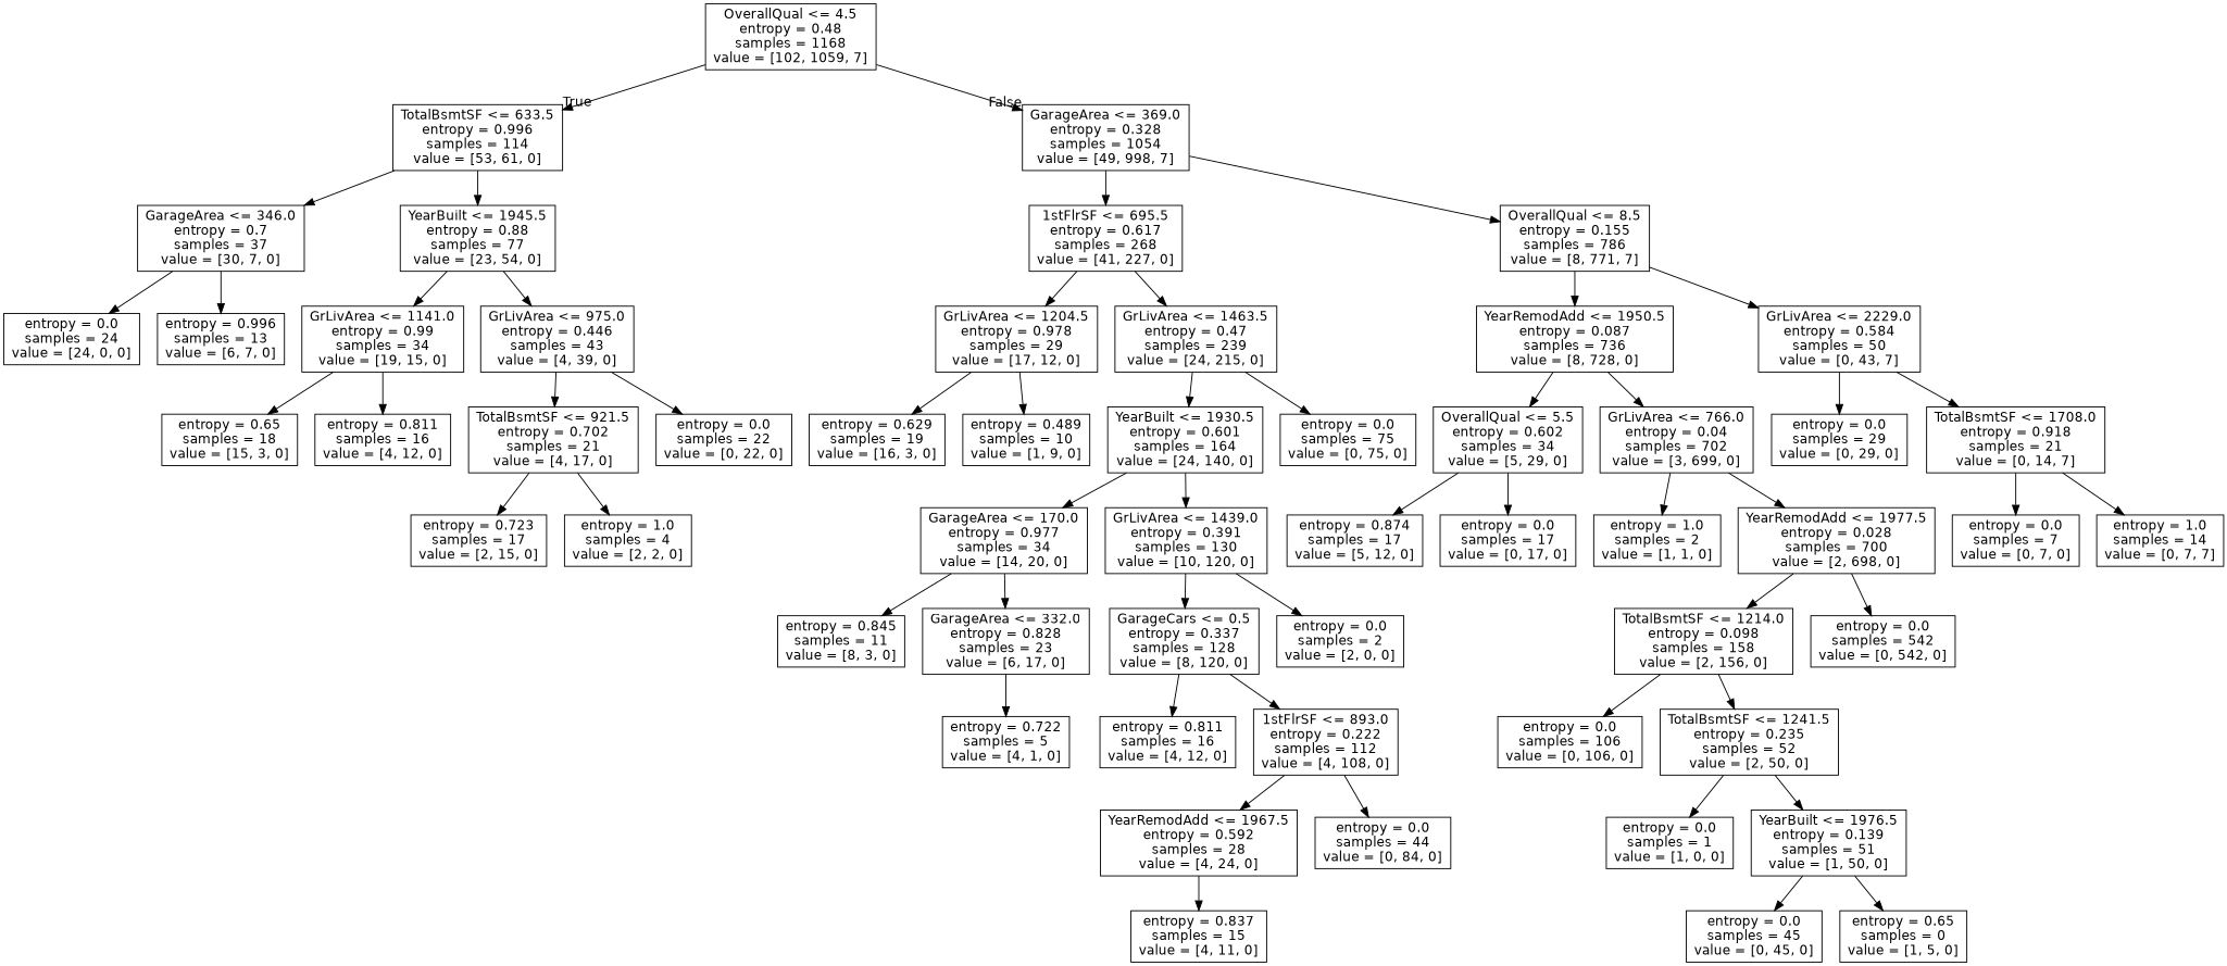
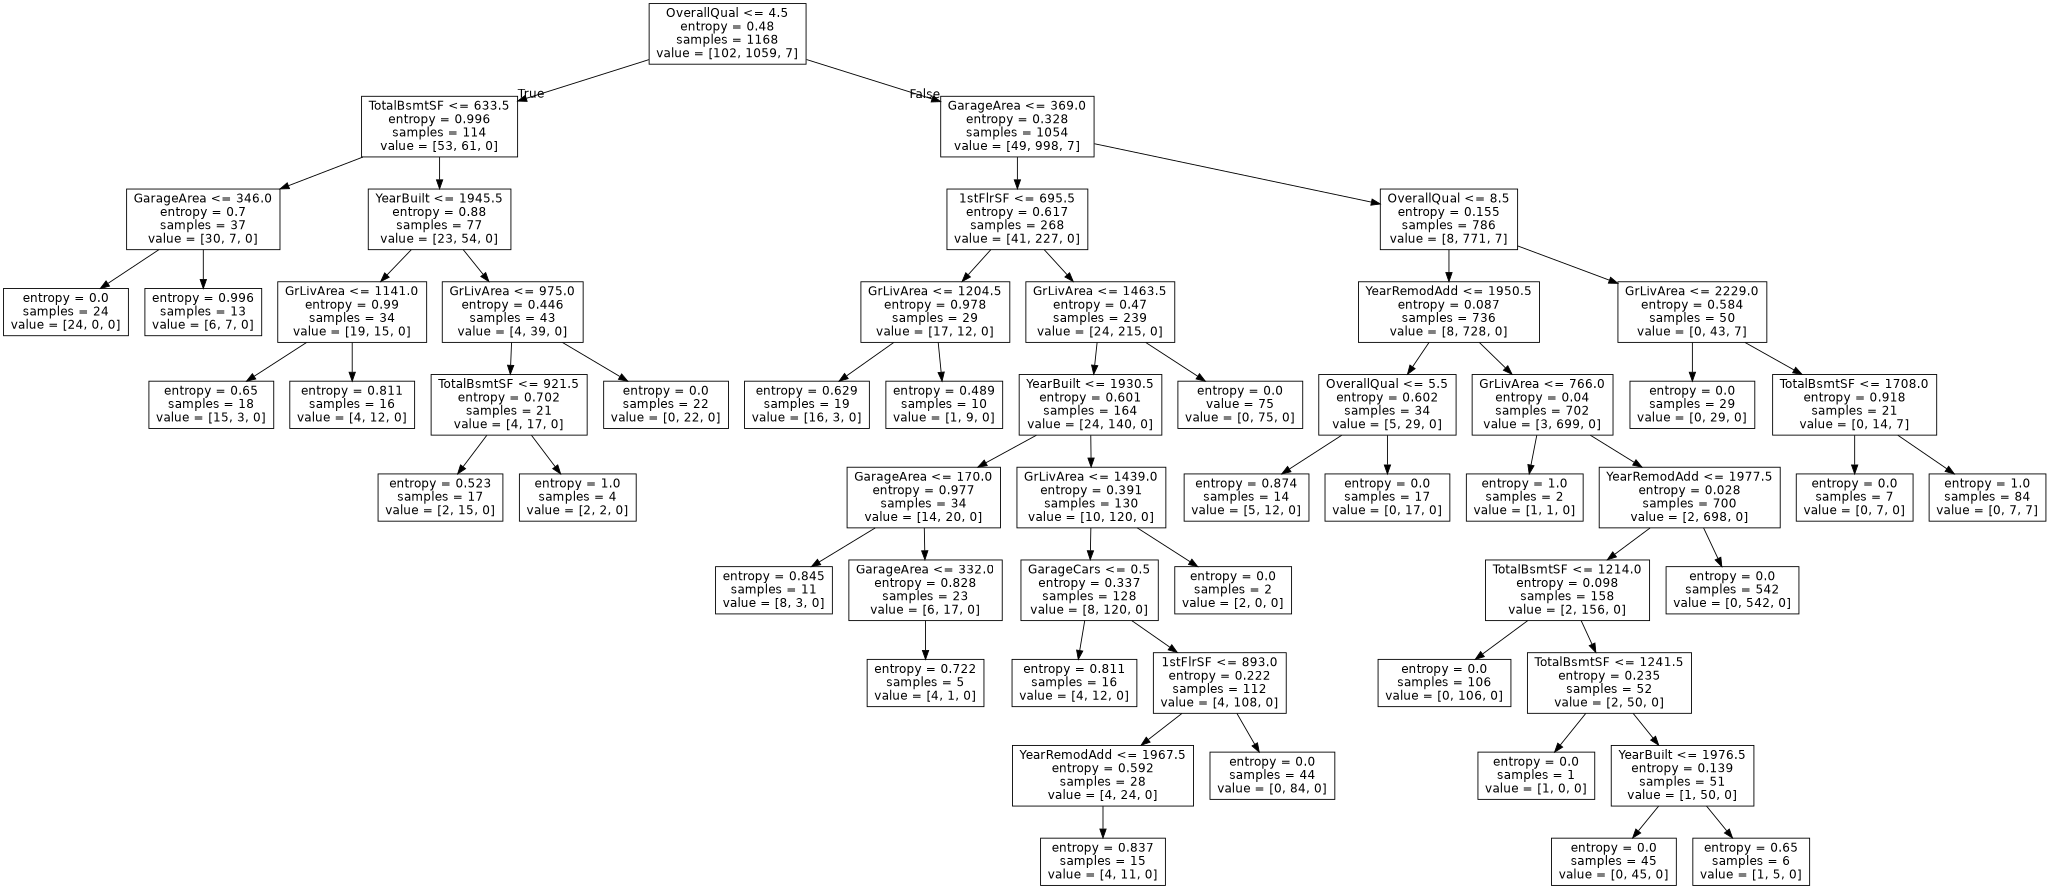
  digraph {
    node [fontname=helvetica shape=box]
    edge [fontname=helvetica]
    n1 [label="OverallQual <= 4.5\nentropy = 0.48\nsamples = 1168\nvalue = [102, 1059, 7]"]
    n2 [label="TotalBsmtSF <= 633.5\nentropy = 0.996\nsamples = 114\nvalue = [53, 61, 0]"]
    n3 [label="GarageArea <= 369.0\nentropy = 0.328\nsamples = 1054\nvalue = [49, 998, 7]"]
    n4 [label="GarageArea <= 346.0\nentropy = 0.7\nsamples = 37\nvalue = [30, 7, 0]"]
    n5 [label="YearBuilt <= 1945.5\nentropy = 0.88\nsamples = 77\nvalue = [23, 54, 0]"]
    n6 [label="1stFlrSF <= 695.5\nentropy = 0.617\nsamples = 268\nvalue = [41, 227, 0]"]
    n7 [label="OverallQual <= 8.5\nentropy = 0.155\nsamples = 786\nvalue = [8, 771, 7]"]
    n8 [label="entropy = 0.0\nsamples = 24\nvalue = [24, 0, 0]"]
    n9 [label="entropy = 0.996\nsamples = 13\nvalue = [6, 7, 0]"]
    n10 [label="GrLivArea <= 1141.0\nentropy = 0.99\nsamples = 34\nvalue = [19, 15, 0]"]
    n11 [label="GrLivArea <= 975.0\nentropy = 0.446\nsamples = 43\nvalue = [4, 39, 0]"]
    n12 [label="entropy = 0.65\nsamples = 18\nvalue = [15, 3, 0]"]
    n13 [label="entropy = 0.811\nsamples = 16\nvalue = [4, 12, 0]"]
    n14 [label="TotalBsmtSF <= 921.5\nentropy = 0.702\nsamples = 21\nvalue = [4, 17, 0]"]
    n15 [label="entropy = 0.0\nsamples = 22\nvalue = [0, 22, 0]"]
-   n16 [label="entropy = 0.723\nsamples = 17\nvalue = [2, 15, 0]"]
+   n16 [label="entropy = 0.523\nsamples = 17\nvalue = [2, 15, 0]"]
    n17 [label="entropy = 1.0\nsamples = 4\nvalue = [2, 2, 0]"]
    n18 [label="GrLivArea <= 1204.5\nentropy = 0.978\nsamples = 29\nvalue = [17, 12, 0]"]
    n19 [label="GrLivArea <= 1463.5\nentropy = 0.47\nsamples = 239\nvalue = [24, 215, 0]"]
    n20 [label="YearRemodAdd <= 1950.5\nentropy = 0.087\nsamples = 736\nvalue = [8, 728, 0]"]
    n21 [label="GrLivArea <= 2229.0\nentropy = 0.584\nsamples = 50\nvalue = [0, 43, 7]"]
    n22 [label="entropy = 0.629\nsamples = 19\nvalue = [16, 3, 0]"]
    n23 [label="entropy = 0.489\nsamples = 10\nvalue = [1, 9, 0]"]
    n24 [label="YearBuilt <= 1930.5\nentropy = 0.601\nsamples = 164\nvalue = [24, 140, 0]"]
-   n25 [label="entropy = 0.0\nsamples = 75\nvalue = [0, 75, 0]"]
+   n25 [label="entropy = 0.0\nvalue = 75\nvalue = [0, 75, 0]"]
    n26 [label="GarageArea <= 170.0\nentropy = 0.977\nsamples = 34\nvalue = [14, 20, 0]"]
    n27 [label="GrLivArea <= 1439.0\nentropy = 0.391\nsamples = 130\nvalue = [10, 120, 0]"]
    n28 [label="entropy = 0.845\nsamples = 11\nvalue = [8, 3, 0]"]
    n29 [label="GarageArea <= 332.0\nentropy = 0.828\nsamples = 23\nvalue = [6, 17, 0]"]
    n30 [label="GarageCars <= 0.5\nentropy = 0.337\nsamples = 128\nvalue = [8, 120, 0]"]
    n31 [label="entropy = 0.0\nsamples = 2\nvalue = [2, 0, 0]"]
    n32 [label="entropy = 0.722\nsamples = 5\nvalue = [4, 1, 0]"]
    n33 [label="entropy = 0.811\nsamples = 16\nvalue = [4, 12, 0]"]
    n34 [label="1stFlrSF <= 893.0\nentropy = 0.222\nsamples = 112\nvalue = [4, 108, 0]"]
    n35 [label="YearRemodAdd <= 1967.5\nentropy = 0.592\nsamples = 28\nvalue = [4, 24, 0]"]
    n36 [label="entropy = 0.0\nsamples = 44\nvalue = [0, 84, 0]"]
    n37 [label="entropy = 0.837\nsamples = 15\nvalue = [4, 11, 0]"]
    n38 [label="OverallQual <= 5.5\nentropy = 0.602\nsamples = 34\nvalue = [5, 29, 0]"]
    n39 [label="GrLivArea <= 766.0\nentropy = 0.04\nsamples = 702\nvalue = [3, 699, 0]"]
    n40 [label="entropy = 0.0\nsamples = 29\nvalue = [0, 29, 0]"]
    n41 [label="TotalBsmtSF <= 1708.0\nentropy = 0.918\nsamples = 21\nvalue = [0, 14, 7]"]
-   n42 [label="entropy = 0.874\nsamples = 17\nvalue = [5, 12, 0]"]
+   n42 [label="entropy = 0.874\nsamples = 14\nvalue = [5, 12, 0]"]
    n43 [label="entropy = 0.0\nsamples = 17\nvalue = [0, 17, 0]"]
    n44 [label="entropy = 1.0\nsamples = 2\nvalue = [1, 1, 0]"]
    n45 [label="YearRemodAdd <= 1977.5\nentropy = 0.028\nsamples = 700\nvalue = [2, 698, 0]"]
    n46 [label="TotalBsmtSF <= 1214.0\nentropy = 0.098\nsamples = 158\nvalue = [2, 156, 0]"]
    n47 [label="entropy = 0.0\nsamples = 542\nvalue = [0, 542, 0]"]
    n48 [label="entropy = 0.0\nsamples = 106\nvalue = [0, 106, 0]"]
    n49 [label="TotalBsmtSF <= 1241.5\nentropy = 0.235\nsamples = 52\nvalue = [2, 50, 0]"]
    n50 [label="entropy = 0.0\nsamples = 1\nvalue = [1, 0, 0]"]
    n51 [label="YearBuilt <= 1976.5\nentropy = 0.139\nsamples = 51\nvalue = [1, 50, 0]"]
    n52 [label="entropy = 0.0\nsamples = 45\nvalue = [0, 45, 0]"]
-   n53 [label="entropy = 0.65\nsamples = 0\nvalue = [1, 5, 0]"]
+   n53 [label="entropy = 0.65\nsamples = 6\nvalue = [1, 5, 0]"]
    n54 [label="entropy = 0.0\nsamples = 7\nvalue = [0, 7, 0]"]
-   n55 [label="entropy = 1.0\nsamples = 14\nvalue = [0, 7, 7]"]
+   n55 [label="entropy = 1.0\nsamples = 84\nvalue = [0, 7, 7]"]
    n1 -> n2 [headlabel=True labelangle=45 labeldistance=2.5]
    n1 -> n3 [headlabel=False labelangle=-45 labeldistance=2.5]
    n2 -> n4
    n2 -> n5
    n3 -> n6
    n3 -> n7
    n4 -> n8
    n4 -> n9
    n5 -> n10
    n5 -> n11
    n6 -> n18
    n6 -> n19
    n7 -> n20
    n7 -> n21
    n10 -> n12
    n10 -> n13
    n11 -> n14
    n11 -> n15
    n14 -> n16
    n14 -> n17
    n18 -> n22
    n18 -> n23
    n19 -> n24
    n19 -> n25
    n20 -> n38
    n20 -> n39
    n21 -> n40
    n21 -> n41
    n24 -> n26
    n24 -> n27
    n26 -> n28
    n26 -> n29
    n27 -> n30
    n27 -> n31
    n29 -> n32
    n30 -> n33
    n30 -> n34
    n34 -> n35
    n34 -> n36
    n35 -> n37
    n38 -> n42
    n38 -> n43
    n39 -> n44
    n39 -> n45
    n41 -> n54
    n41 -> n55
    n45 -> n46
    n45 -> n47
    n46 -> n48
    n46 -> n49
    n49 -> n50
    n49 -> n51
    n51 -> n52
    n51 -> n53
  }
